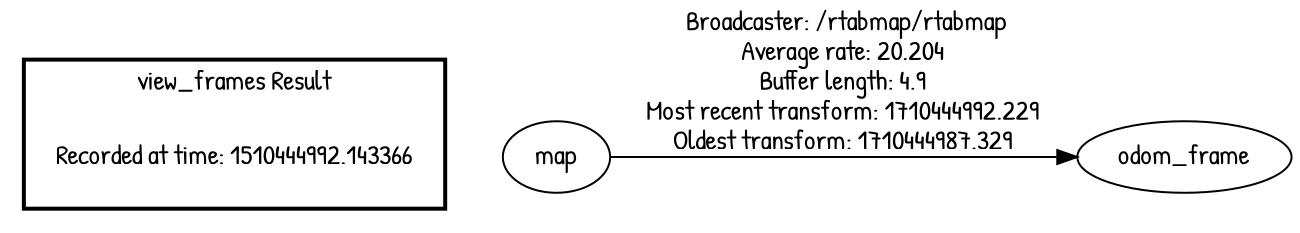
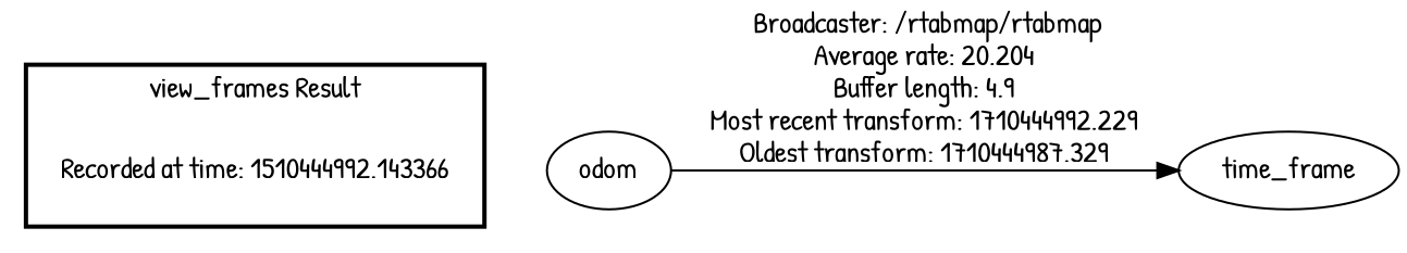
  digraph {
    fontname="Patrick Hand"
    rankdir=LR
    node [fontname="Patrick Hand"]
    edge [fontname="Patrick Hand"]
    n1 [label="Recorded at time: 1510444992.143366" shape=plaintext]
-   map
-   odom_frame
+   map [label=odom]
+   odom_frame [label=time_frame]
    subgraph cluster_1 {
      color=black
      label="view_frames Result"
      style=bold
      n1
    }
    n1 -> map [style=invis]
    map -> odom_frame [label=" Broadcaster: /rtabmap/rtabmap\nAverage rate: 20.204\nBuffer length: 4.9\nMost recent transform: 1710444992.229\nOldest transform: 1710444987.329\n"]
  }
